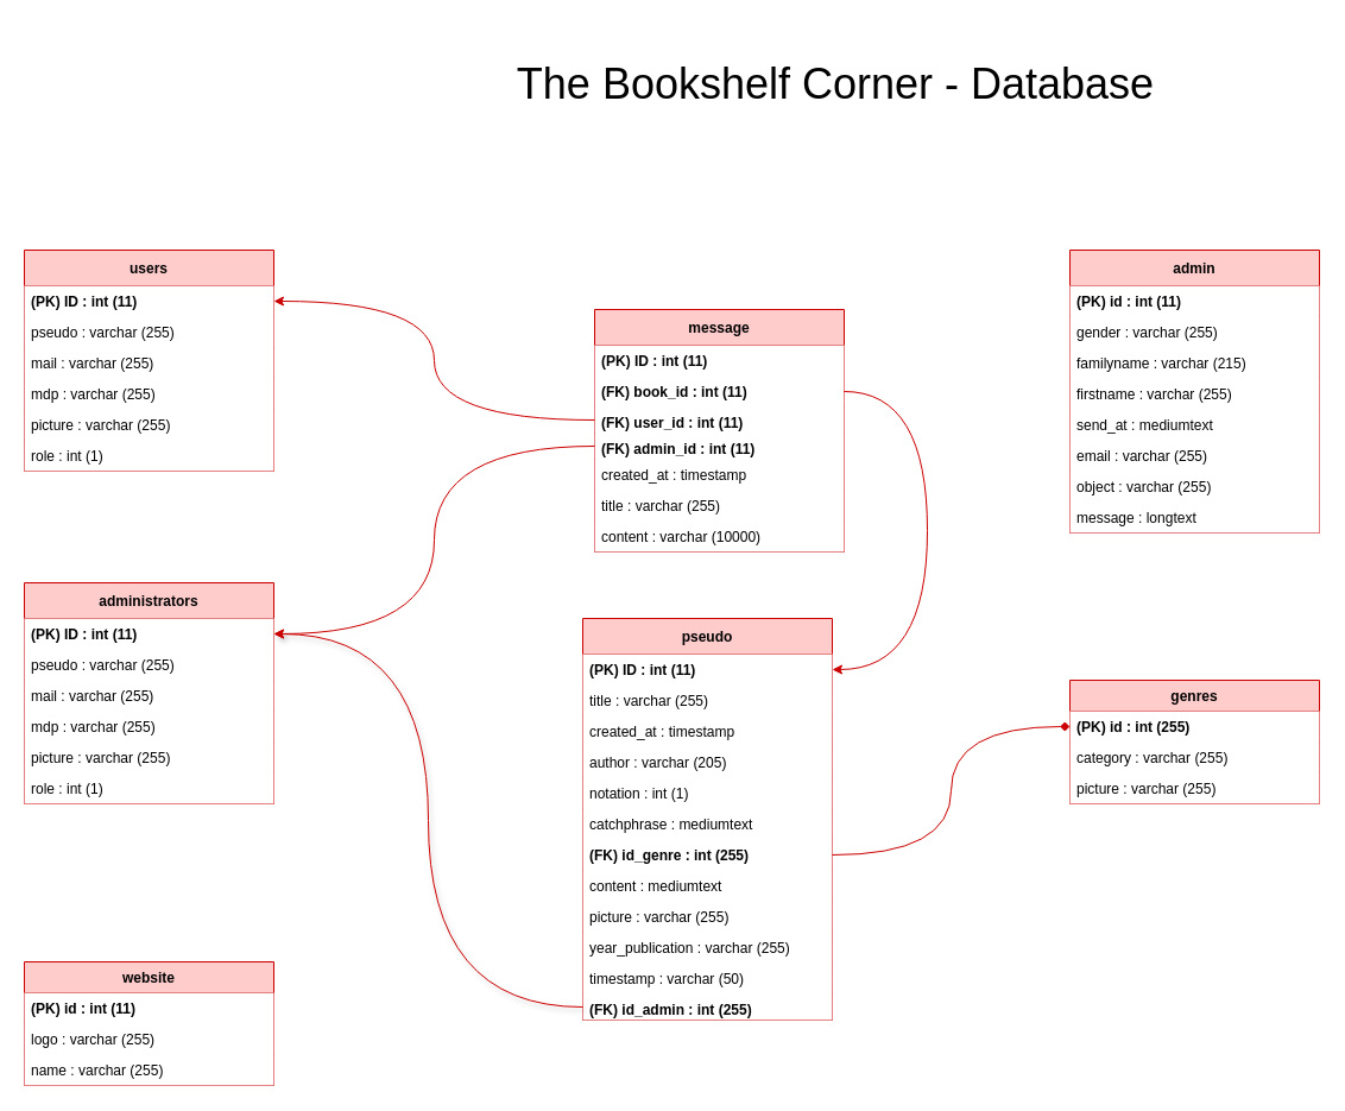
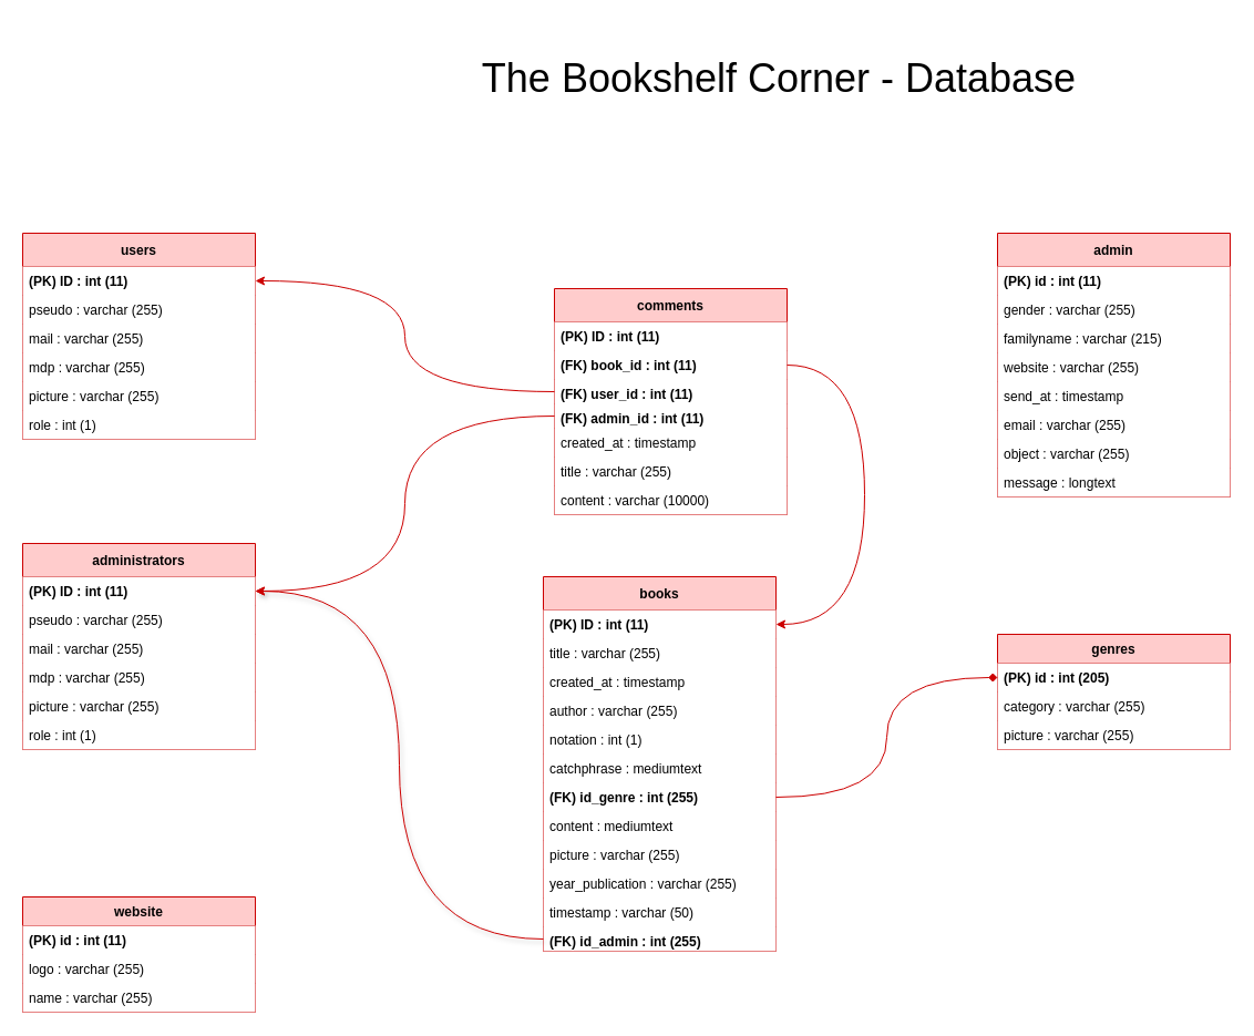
  <mxCell id="0" />
  <mxCell id="1" parent="0" />
  <mxCell id="2" value="website" style="swimlane;fontStyle=1;childLayout=stackLayout;horizontal=1;startSize=26;fillColor=#FFCCCC;horizontalStack=0;resizeParent=1;resizeParentMax=0;resizeLast=0;collapsible=1;marginBottom=0;strokeColor=#CC0000;" vertex="1" parent="1"><mxGeometry x="20" y="809" width="210" height="104" as="geometry"><mxRectangle x="90" y="130" width="80" height="26" as="alternateBounds" /></mxGeometry></mxCell>
  <mxCell id="3" value="(PK) id : int (11) " style="text;strokeColor=none;fillColor=#FFFFFF;align=left;verticalAlign=top;spacingLeft=4;spacingRight=4;overflow=hidden;rotatable=0;points=[[0,0.5],[1,0.5]];portConstraint=eastwest;fontStyle=1" vertex="1" parent="2"><mxGeometry y="26" width="210" height="26" as="geometry" /></mxCell>
  <mxCell id="4" value="logo : varchar (255)" style="text;strokeColor=none;fillColor=#FFFFFF;align=left;verticalAlign=top;spacingLeft=4;spacingRight=4;overflow=hidden;rotatable=0;points=[[0,0.5],[1,0.5]];portConstraint=eastwest;" vertex="1" parent="2"><mxGeometry y="52" width="210" height="26" as="geometry" /></mxCell>
  <mxCell id="5" value="name : varchar (255)" style="text;strokeColor=none;fillColor=#FFFFFF;align=left;verticalAlign=top;spacingLeft=4;spacingRight=4;overflow=hidden;rotatable=0;points=[[0,0.5],[1,0.5]];portConstraint=eastwest;" vertex="1" parent="2"><mxGeometry y="78" width="210" height="26" as="geometry" /></mxCell>
  <mxCell id="6" value="users" style="swimlane;fontStyle=1;childLayout=stackLayout;horizontal=1;startSize=30;fillColor=#FFCCCC;horizontalStack=0;resizeParent=1;resizeParentMax=0;resizeLast=0;collapsible=1;marginBottom=0;strokeColor=#CC0000;" vertex="1" parent="1"><mxGeometry x="20" y="210" width="210" height="186" as="geometry"><mxRectangle x="90" y="130" width="80" height="26" as="alternateBounds" /></mxGeometry></mxCell>
  <mxCell id="7" value="(PK) ID : int (11) " style="text;strokeColor=none;fillColor=#FFFFFF;align=left;verticalAlign=top;spacingLeft=4;spacingRight=4;overflow=hidden;rotatable=0;points=[[0,0.5],[1,0.5]];portConstraint=eastwest;fontStyle=1" vertex="1" parent="6"><mxGeometry y="30" width="210" height="26" as="geometry" /></mxCell>
  <mxCell id="8" value="pseudo : varchar (255)" style="text;strokeColor=none;fillColor=#FFFFFF;align=left;verticalAlign=top;spacingLeft=4;spacingRight=4;overflow=hidden;rotatable=0;points=[[0,0.5],[1,0.5]];portConstraint=eastwest;" vertex="1" parent="6"><mxGeometry y="56" width="210" height="26" as="geometry" /></mxCell>
  <mxCell id="9" value="mail : varchar (255)" style="text;strokeColor=none;fillColor=#FFFFFF;align=left;verticalAlign=top;spacingLeft=4;spacingRight=4;overflow=hidden;rotatable=0;points=[[0,0.5],[1,0.5]];portConstraint=eastwest;" vertex="1" parent="6"><mxGeometry y="82" width="210" height="26" as="geometry" /></mxCell>
  <mxCell id="10" value="mdp : varchar (255)" style="text;strokeColor=none;fillColor=#FFFFFF;align=left;verticalAlign=top;spacingLeft=4;spacingRight=4;overflow=hidden;rotatable=0;points=[[0,0.5],[1,0.5]];portConstraint=eastwest;" vertex="1" parent="6"><mxGeometry y="108" width="210" height="26" as="geometry" /></mxCell>
  <mxCell id="11" value="picture : varchar (255)" style="text;strokeColor=none;fillColor=#FFFFFF;align=left;verticalAlign=top;spacingLeft=4;spacingRight=4;overflow=hidden;rotatable=0;points=[[0,0.5],[1,0.5]];portConstraint=eastwest;" vertex="1" parent="6"><mxGeometry y="134" width="210" height="26" as="geometry" /></mxCell>
  <mxCell id="12" value="role : int (1)" style="text;strokeColor=none;fillColor=#FFFFFF;align=left;verticalAlign=top;spacingLeft=4;spacingRight=4;overflow=hidden;rotatable=0;points=[[0,0.5],[1,0.5]];portConstraint=eastwest;" vertex="1" parent="6"><mxGeometry y="160" width="210" height="26" as="geometry" /></mxCell>
  <mxCell id="13" value="admin" style="swimlane;fontStyle=1;childLayout=stackLayout;horizontal=1;startSize=30;fillColor=#FFCCCC;horizontalStack=0;resizeParent=1;resizeParentMax=0;resizeLast=0;collapsible=1;marginBottom=0;strokeColor=#CC0000;" vertex="1" parent="1"><mxGeometry x="900" y="210" width="210" height="238" as="geometry"><mxRectangle x="90" y="130" width="80" height="26" as="alternateBounds" /></mxGeometry></mxCell>
  <mxCell id="14" value="(PK) id : int (11) " style="text;strokeColor=none;fillColor=#FFFFFF;align=left;verticalAlign=top;spacingLeft=4;spacingRight=4;overflow=hidden;rotatable=0;points=[[0,0.5],[1,0.5]];portConstraint=eastwest;fontStyle=1" vertex="1" parent="13"><mxGeometry y="30" width="210" height="26" as="geometry" /></mxCell>
  <mxCell id="15" value="gender : varchar (255)" style="text;strokeColor=none;fillColor=#FFFFFF;align=left;verticalAlign=top;spacingLeft=4;spacingRight=4;overflow=hidden;rotatable=0;points=[[0,0.5],[1,0.5]];portConstraint=eastwest;" vertex="1" parent="13"><mxGeometry y="56" width="210" height="26" as="geometry" /></mxCell>
  <mxCell id="16" value="familyname : varchar (215)" style="text;strokeColor=none;fillColor=#FFFFFF;align=left;verticalAlign=top;spacingLeft=4;spacingRight=4;overflow=hidden;rotatable=0;points=[[0,0.5],[1,0.5]];portConstraint=eastwest;" vertex="1" parent="13"><mxGeometry y="82" width="210" height="26" as="geometry" /></mxCell>
- <mxCell id="17" value="firstname : varchar (255)" style="text;strokeColor=none;fillColor=#FFFFFF;align=left;verticalAlign=top;spacingLeft=4;spacingRight=4;overflow=hidden;rotatable=0;points=[[0,0.5],[1,0.5]];portConstraint=eastwest;" vertex="1" parent="13"><mxGeometry y="108" width="210" height="26" as="geometry" /></mxCell>
- <mxCell id="18" value="send_at : mediumtext" style="text;strokeColor=none;fillColor=#FFFFFF;align=left;verticalAlign=top;spacingLeft=4;spacingRight=4;overflow=hidden;rotatable=0;points=[[0,0.5],[1,0.5]];portConstraint=eastwest;" vertex="1" parent="13"><mxGeometry y="134" width="210" height="26" as="geometry" /></mxCell>
+ <mxCell id="17" value="website : varchar (255)" style="text;strokeColor=none;fillColor=#FFFFFF;align=left;verticalAlign=top;spacingLeft=4;spacingRight=4;overflow=hidden;rotatable=0;points=[[0,0.5],[1,0.5]];portConstraint=eastwest;" vertex="1" parent="13"><mxGeometry y="108" width="210" height="26" as="geometry" /></mxCell>
+ <mxCell id="18" value="send_at : timestamp" style="text;strokeColor=none;fillColor=#FFFFFF;align=left;verticalAlign=top;spacingLeft=4;spacingRight=4;overflow=hidden;rotatable=0;points=[[0,0.5],[1,0.5]];portConstraint=eastwest;" vertex="1" parent="13"><mxGeometry y="134" width="210" height="26" as="geometry" /></mxCell>
  <mxCell id="19" value="email : varchar (255)" style="text;strokeColor=none;fillColor=#FFFFFF;align=left;verticalAlign=top;spacingLeft=4;spacingRight=4;overflow=hidden;rotatable=0;points=[[0,0.5],[1,0.5]];portConstraint=eastwest;" vertex="1" parent="13"><mxGeometry y="160" width="210" height="26" as="geometry" /></mxCell>
  <mxCell id="20" value="object : varchar (255)" style="text;strokeColor=none;fillColor=#FFFFFF;align=left;verticalAlign=top;spacingLeft=4;spacingRight=4;overflow=hidden;rotatable=0;points=[[0,0.5],[1,0.5]];portConstraint=eastwest;" vertex="1" parent="13"><mxGeometry y="186" width="210" height="26" as="geometry" /></mxCell>
  <mxCell id="21" value="message : longtext" style="text;strokeColor=none;fillColor=#FFFFFF;align=left;verticalAlign=top;spacingLeft=4;spacingRight=4;overflow=hidden;rotatable=0;points=[[0,0.5],[1,0.5]];portConstraint=eastwest;" vertex="1" parent="13"><mxGeometry y="212" width="210" height="26" as="geometry" /></mxCell>
  <mxCell id="22" value="genres" style="swimlane;fontStyle=1;childLayout=stackLayout;horizontal=1;startSize=26;fillColor=#FFCCCC;horizontalStack=0;resizeParent=1;resizeParentMax=0;resizeLast=0;collapsible=1;marginBottom=0;strokeColor=#CC0000;" vertex="1" parent="1"><mxGeometry x="900" y="572" width="210" height="104" as="geometry"><mxRectangle x="90" y="130" width="80" height="26" as="alternateBounds" /></mxGeometry></mxCell>
- <mxCell id="23" value="(PK) id : int (255) " style="text;strokeColor=none;fillColor=#FFFFFF;align=left;verticalAlign=top;spacingLeft=4;spacingRight=4;overflow=hidden;rotatable=0;points=[[0,0.5],[1,0.5]];portConstraint=eastwest;fontStyle=1" vertex="1" parent="22"><mxGeometry y="26" width="210" height="26" as="geometry" /></mxCell>
+ <mxCell id="23" value="(PK) id : int (205) " style="text;strokeColor=none;fillColor=#FFFFFF;align=left;verticalAlign=top;spacingLeft=4;spacingRight=4;overflow=hidden;rotatable=0;points=[[0,0.5],[1,0.5]];portConstraint=eastwest;fontStyle=1" vertex="1" parent="22"><mxGeometry y="26" width="210" height="26" as="geometry" /></mxCell>
  <mxCell id="24" value="category : varchar (255)" style="text;strokeColor=none;fillColor=#FFFFFF;align=left;verticalAlign=top;spacingLeft=4;spacingRight=4;overflow=hidden;rotatable=0;points=[[0,0.5],[1,0.5]];portConstraint=eastwest;" vertex="1" parent="22"><mxGeometry y="52" width="210" height="26" as="geometry" /></mxCell>
  <mxCell id="25" value="picture : varchar (255)" style="text;strokeColor=none;fillColor=#FFFFFF;align=left;verticalAlign=top;spacingLeft=4;spacingRight=4;overflow=hidden;rotatable=0;points=[[0,0.5],[1,0.5]];portConstraint=eastwest;" vertex="1" parent="22"><mxGeometry y="78" width="210" height="26" as="geometry" /></mxCell>
- <mxCell id="26" value="message" style="swimlane;fontStyle=1;childLayout=stackLayout;horizontal=1;startSize=30;fillColor=#FFCCCC;horizontalStack=0;resizeParent=1;resizeParentMax=0;resizeLast=0;collapsible=1;marginBottom=0;strokeColor=#CC0000;" vertex="1" parent="1"><mxGeometry x="500" y="260" width="210" height="204" as="geometry"><mxRectangle x="90" y="130" width="80" height="26" as="alternateBounds" /></mxGeometry></mxCell>
+ <mxCell id="26" value="comments" style="swimlane;fontStyle=1;childLayout=stackLayout;horizontal=1;startSize=30;fillColor=#FFCCCC;horizontalStack=0;resizeParent=1;resizeParentMax=0;resizeLast=0;collapsible=1;marginBottom=0;strokeColor=#CC0000;" vertex="1" parent="1"><mxGeometry x="500" y="260" width="210" height="204" as="geometry"><mxRectangle x="90" y="130" width="80" height="26" as="alternateBounds" /></mxGeometry></mxCell>
  <mxCell id="27" value="(PK) ID : int (11) " style="text;strokeColor=none;fillColor=#FFFFFF;align=left;verticalAlign=top;spacingLeft=4;spacingRight=4;overflow=hidden;rotatable=0;points=[[0,0.5],[1,0.5]];portConstraint=eastwest;fontStyle=1" vertex="1" parent="26"><mxGeometry y="30" width="210" height="26" as="geometry" /></mxCell>
  <mxCell id="28" value="(FK) book_id : int (11) " style="text;strokeColor=none;fillColor=#FFFFFF;align=left;verticalAlign=top;spacingLeft=4;spacingRight=4;overflow=hidden;rotatable=0;points=[[0,0.5],[1,0.5]];portConstraint=eastwest;fontStyle=1" vertex="1" parent="26"><mxGeometry y="56" width="210" height="26" as="geometry" /></mxCell>
  <mxCell id="29" value="(FK) user_id : int (11) " style="text;strokeColor=none;fillColor=#FFFFFF;align=left;verticalAlign=top;spacingLeft=4;spacingRight=4;overflow=hidden;rotatable=0;points=[[0,0.5],[1,0.5]];portConstraint=eastwest;fontStyle=1" vertex="1" parent="26"><mxGeometry y="82" width="210" height="22" as="geometry" /></mxCell>
  <mxCell id="30" value="(FK) admin_id : int (11) " style="text;strokeColor=none;fillColor=#FFFFFF;align=left;verticalAlign=top;spacingLeft=4;spacingRight=4;overflow=hidden;rotatable=0;points=[[0,0.5],[1,0.5]];portConstraint=eastwest;fontStyle=1" vertex="1" parent="26"><mxGeometry y="104" width="210" height="22" as="geometry" /></mxCell>
  <mxCell id="31" value="created_at : timestamp" style="text;strokeColor=none;fillColor=#FFFFFF;align=left;verticalAlign=top;spacingLeft=4;spacingRight=4;overflow=hidden;rotatable=0;points=[[0,0.5],[1,0.5]];portConstraint=eastwest;" vertex="1" parent="26"><mxGeometry y="126" width="210" height="26" as="geometry" /></mxCell>
  <mxCell id="32" value="title : varchar (255)" style="text;strokeColor=none;fillColor=#FFFFFF;align=left;verticalAlign=top;spacingLeft=4;spacingRight=4;overflow=hidden;rotatable=0;points=[[0,0.5],[1,0.5]];portConstraint=eastwest;" vertex="1" parent="26"><mxGeometry y="152" width="210" height="26" as="geometry" /></mxCell>
  <mxCell id="33" value="content : varchar (10000)" style="text;strokeColor=none;fillColor=#FFFFFF;align=left;verticalAlign=top;spacingLeft=4;spacingRight=4;overflow=hidden;rotatable=0;points=[[0,0.5],[1,0.5]];portConstraint=eastwest;" vertex="1" parent="26"><mxGeometry y="178" width="210" height="26" as="geometry" /></mxCell>
  <mxCell id="34" value="administrators" style="swimlane;fontStyle=1;childLayout=stackLayout;horizontal=1;startSize=30;fillColor=#FFCCCC;horizontalStack=0;resizeParent=1;resizeParentMax=0;resizeLast=0;collapsible=1;marginBottom=0;strokeColor=#CC0000;" vertex="1" parent="1"><mxGeometry x="20" y="490" width="210" height="186" as="geometry"><mxRectangle x="90" y="130" width="80" height="26" as="alternateBounds" /></mxGeometry></mxCell>
  <mxCell id="35" value="(PK) ID : int (11) " style="text;strokeColor=none;fillColor=#FFFFFF;align=left;verticalAlign=top;spacingLeft=4;spacingRight=4;overflow=hidden;rotatable=0;points=[[0,0.5],[1,0.5]];portConstraint=eastwest;fontStyle=1" vertex="1" parent="34"><mxGeometry y="30" width="210" height="26" as="geometry" /></mxCell>
  <mxCell id="36" value="pseudo : varchar (255)" style="text;strokeColor=none;fillColor=#FFFFFF;align=left;verticalAlign=top;spacingLeft=4;spacingRight=4;overflow=hidden;rotatable=0;points=[[0,0.5],[1,0.5]];portConstraint=eastwest;" vertex="1" parent="34"><mxGeometry y="56" width="210" height="26" as="geometry" /></mxCell>
  <mxCell id="37" value="mail : varchar (255)" style="text;strokeColor=none;fillColor=#FFFFFF;align=left;verticalAlign=top;spacingLeft=4;spacingRight=4;overflow=hidden;rotatable=0;points=[[0,0.5],[1,0.5]];portConstraint=eastwest;" vertex="1" parent="34"><mxGeometry y="82" width="210" height="26" as="geometry" /></mxCell>
  <mxCell id="38" value="mdp : varchar (255)" style="text;strokeColor=none;fillColor=#FFFFFF;align=left;verticalAlign=top;spacingLeft=4;spacingRight=4;overflow=hidden;rotatable=0;points=[[0,0.5],[1,0.5]];portConstraint=eastwest;" vertex="1" parent="34"><mxGeometry y="108" width="210" height="26" as="geometry" /></mxCell>
  <mxCell id="39" value="picture : varchar (255)" style="text;strokeColor=none;fillColor=#FFFFFF;align=left;verticalAlign=top;spacingLeft=4;spacingRight=4;overflow=hidden;rotatable=0;points=[[0,0.5],[1,0.5]];portConstraint=eastwest;" vertex="1" parent="34"><mxGeometry y="134" width="210" height="26" as="geometry" /></mxCell>
  <mxCell id="40" value="role : int (1)" style="text;strokeColor=none;fillColor=#FFFFFF;align=left;verticalAlign=top;spacingLeft=4;spacingRight=4;overflow=hidden;rotatable=0;points=[[0,0.5],[1,0.5]];portConstraint=eastwest;" vertex="1" parent="34"><mxGeometry y="160" width="210" height="26" as="geometry" /></mxCell>
- <mxCell id="41" value="pseudo" style="swimlane;fontStyle=1;childLayout=stackLayout;horizontal=1;startSize=30;fillColor=#FFCCCC;horizontalStack=0;resizeParent=1;resizeParentMax=0;resizeLast=0;collapsible=1;marginBottom=0;strokeColor=#CC0000;" vertex="1" parent="1"><mxGeometry x="490" y="520" width="210" height="338" as="geometry"><mxRectangle x="90" y="130" width="80" height="26" as="alternateBounds" /></mxGeometry></mxCell>
+ <mxCell id="41" value="books" style="swimlane;fontStyle=1;childLayout=stackLayout;horizontal=1;startSize=30;fillColor=#FFCCCC;horizontalStack=0;resizeParent=1;resizeParentMax=0;resizeLast=0;collapsible=1;marginBottom=0;strokeColor=#CC0000;" vertex="1" parent="1"><mxGeometry x="490" y="520" width="210" height="338" as="geometry"><mxRectangle x="90" y="130" width="80" height="26" as="alternateBounds" /></mxGeometry></mxCell>
  <mxCell id="42" value="(PK) ID : int (11) " style="text;strokeColor=none;fillColor=#FFFFFF;align=left;verticalAlign=top;spacingLeft=4;spacingRight=4;overflow=hidden;rotatable=0;points=[[0,0.5],[1,0.5]];portConstraint=eastwest;fontStyle=1" vertex="1" parent="41"><mxGeometry y="30" width="210" height="26" as="geometry" /></mxCell>
  <mxCell id="43" value="title : varchar (255)" style="text;strokeColor=none;fillColor=#FFFFFF;align=left;verticalAlign=top;spacingLeft=4;spacingRight=4;overflow=hidden;rotatable=0;points=[[0,0.5],[1,0.5]];portConstraint=eastwest;" vertex="1" parent="41"><mxGeometry y="56" width="210" height="26" as="geometry" /></mxCell>
  <mxCell id="44" value="created_at : timestamp" style="text;strokeColor=none;fillColor=#FFFFFF;align=left;verticalAlign=top;spacingLeft=4;spacingRight=4;overflow=hidden;rotatable=0;points=[[0,0.5],[1,0.5]];portConstraint=eastwest;" vertex="1" parent="41"><mxGeometry y="82" width="210" height="26" as="geometry" /></mxCell>
- <mxCell id="45" value="author : varchar (205)" style="text;strokeColor=none;fillColor=#FFFFFF;align=left;verticalAlign=top;spacingLeft=4;spacingRight=4;overflow=hidden;rotatable=0;points=[[0,0.5],[1,0.5]];portConstraint=eastwest;" vertex="1" parent="41"><mxGeometry y="108" width="210" height="26" as="geometry" /></mxCell>
+ <mxCell id="45" value="author : varchar (255)" style="text;strokeColor=none;fillColor=#FFFFFF;align=left;verticalAlign=top;spacingLeft=4;spacingRight=4;overflow=hidden;rotatable=0;points=[[0,0.5],[1,0.5]];portConstraint=eastwest;" vertex="1" parent="41"><mxGeometry y="108" width="210" height="26" as="geometry" /></mxCell>
  <mxCell id="46" value="notation : int (1)" style="text;strokeColor=none;fillColor=#FFFFFF;align=left;verticalAlign=top;spacingLeft=4;spacingRight=4;overflow=hidden;rotatable=0;points=[[0,0.5],[1,0.5]];portConstraint=eastwest;" vertex="1" parent="41"><mxGeometry y="134" width="210" height="26" as="geometry" /></mxCell>
  <mxCell id="47" value="catchphrase : mediumtext" style="text;strokeColor=none;fillColor=#FFFFFF;align=left;verticalAlign=top;spacingLeft=4;spacingRight=4;overflow=hidden;rotatable=0;points=[[0,0.5],[1,0.5]];portConstraint=eastwest;" vertex="1" parent="41"><mxGeometry y="160" width="210" height="26" as="geometry" /></mxCell>
  <mxCell id="48" value="(FK) id_genre : int (255) " style="text;strokeColor=none;fillColor=#FFFFFF;align=left;verticalAlign=top;spacingLeft=4;spacingRight=4;overflow=hidden;rotatable=0;points=[[0,0.5],[1,0.5]];portConstraint=eastwest;fontStyle=1" vertex="1" parent="41"><mxGeometry y="186" width="210" height="26" as="geometry" /></mxCell>
  <mxCell id="49" value="content : mediumtext" style="text;strokeColor=none;fillColor=#FFFFFF;align=left;verticalAlign=top;spacingLeft=4;spacingRight=4;overflow=hidden;rotatable=0;points=[[0,0.5],[1,0.5]];portConstraint=eastwest;" vertex="1" parent="41"><mxGeometry y="212" width="210" height="26" as="geometry" /></mxCell>
  <mxCell id="50" value="picture : varchar (255)" style="text;strokeColor=none;fillColor=#FFFFFF;align=left;verticalAlign=top;spacingLeft=4;spacingRight=4;overflow=hidden;rotatable=0;points=[[0,0.5],[1,0.5]];portConstraint=eastwest;" vertex="1" parent="41"><mxGeometry y="238" width="210" height="26" as="geometry" /></mxCell>
  <mxCell id="51" value="year_publication : varchar (255)" style="text;strokeColor=none;fillColor=#FFFFFF;align=left;verticalAlign=top;spacingLeft=4;spacingRight=4;overflow=hidden;rotatable=0;points=[[0,0.5],[1,0.5]];portConstraint=eastwest;" vertex="1" parent="41"><mxGeometry y="264" width="210" height="26" as="geometry" /></mxCell>
  <mxCell id="52" value="timestamp : varchar (50)" style="text;strokeColor=none;fillColor=#FFFFFF;align=left;verticalAlign=top;spacingLeft=4;spacingRight=4;overflow=hidden;rotatable=0;points=[[0,0.5],[1,0.5]];portConstraint=eastwest;" vertex="1" parent="41"><mxGeometry y="290" width="210" height="26" as="geometry" /></mxCell>
  <mxCell id="53" value="(FK) id_admin : int (255) " style="text;strokeColor=none;fillColor=#FFFFFF;align=left;verticalAlign=top;spacingLeft=4;spacingRight=4;overflow=hidden;rotatable=0;points=[[0,0.5],[1,0.5]];portConstraint=eastwest;fontStyle=1" vertex="1" parent="41"><mxGeometry y="316" width="210" height="22" as="geometry" /></mxCell>
  <mxCell id="54" value="&lt;font style=&quot;font-size: 36px;&quot;&gt;The Bookshelf Corner - Database&lt;/font&gt;" style="text;html=1;strokeColor=none;fillColor=none;align=center;verticalAlign=middle;whiteSpace=wrap;rounded=0;" vertex="1" parent="1"><mxGeometry x="410" y="20" width="586" height="100" as="geometry" /></mxCell>
  <mxCell id="55" style="edgeStyle=orthogonalEdgeStyle;curved=1;rounded=0;orthogonalLoop=1;jettySize=auto;html=1;exitX=0;exitY=0.5;exitDx=0;exitDy=0;entryX=1;entryY=0.5;entryDx=0;entryDy=0;fontSize=24;elbow=vertical;fillColor=#CC0000;strokeColor=#CC0000;shadow=1;" edge="1" parent="1" source="53" target="35"><mxGeometry relative="1" as="geometry" /></mxCell>
  <mxCell id="56" style="edgeStyle=orthogonalEdgeStyle;curved=1;rounded=0;orthogonalLoop=1;jettySize=auto;html=1;entryX=1;entryY=0.5;entryDx=0;entryDy=0;fontSize=24;elbow=vertical;fillColor=#CC0000;shadow=0;strokeColor=#CC0000;" edge="1" parent="1" source="29" target="7"><mxGeometry relative="1" as="geometry" /></mxCell>
  <mxCell id="57" style="edgeStyle=orthogonalEdgeStyle;curved=1;rounded=0;orthogonalLoop=1;jettySize=auto;html=1;exitX=0;exitY=0.5;exitDx=0;exitDy=0;entryX=1;entryY=0.5;entryDx=0;entryDy=0;fontSize=24;elbow=vertical;fillColor=#CC0000;shadow=0;strokeColor=#CC0000;" edge="1" parent="1" source="30" target="35"><mxGeometry relative="1" as="geometry" /></mxCell>
  <mxCell id="58" style="edgeStyle=orthogonalEdgeStyle;rounded=0;orthogonalLoop=1;jettySize=auto;html=1;fontSize=24;elbow=vertical;curved=1;fillColor=#CC0000;shadow=0;strokeColor=#CC0000;endArrow=diamond;" edge="1" parent="1" source="48" target="23"><mxGeometry relative="1" as="geometry" /></mxCell>
  <mxCell id="59" style="edgeStyle=orthogonalEdgeStyle;curved=1;rounded=0;orthogonalLoop=1;jettySize=auto;html=1;fontSize=24;elbow=vertical;exitX=1;exitY=0.5;exitDx=0;exitDy=0;fillColor=#CC0000;shadow=0;strokeColor=#CC0000;" edge="1" parent="1" source="28" target="42"><mxGeometry relative="1" as="geometry"><Array as="points"><mxPoint x="780" y="329" /><mxPoint x="780" y="563" /></Array></mxGeometry></mxCell>
